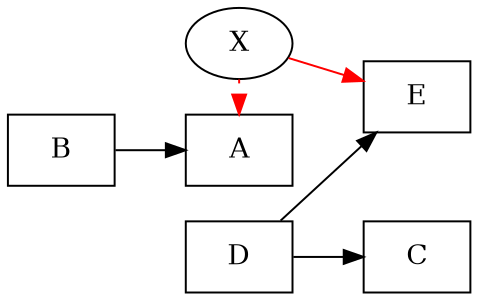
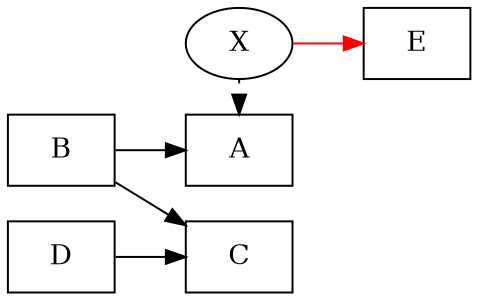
  digraph {
    rankdir=LR
    node [shape=box]
    X [shape=""]
    A
    E
    B
    C
    D
    subgraph sub_1 {
      rank=same
      X
      A
    }
-   X -> A [color=red style=dotted]
+   X -> A [color=black style=dotted]
    X -> E [color=red]
    B -> A
-   D -> E
+   B -> C
    D -> C
  }
